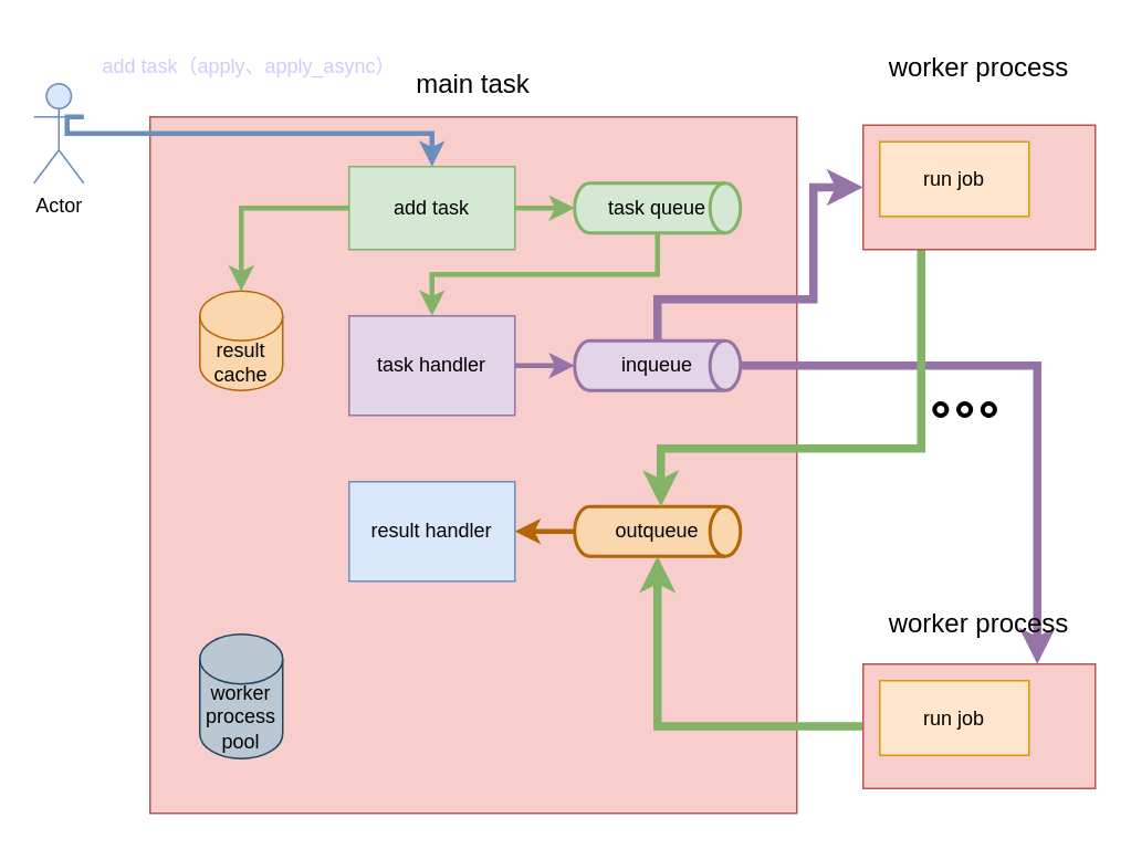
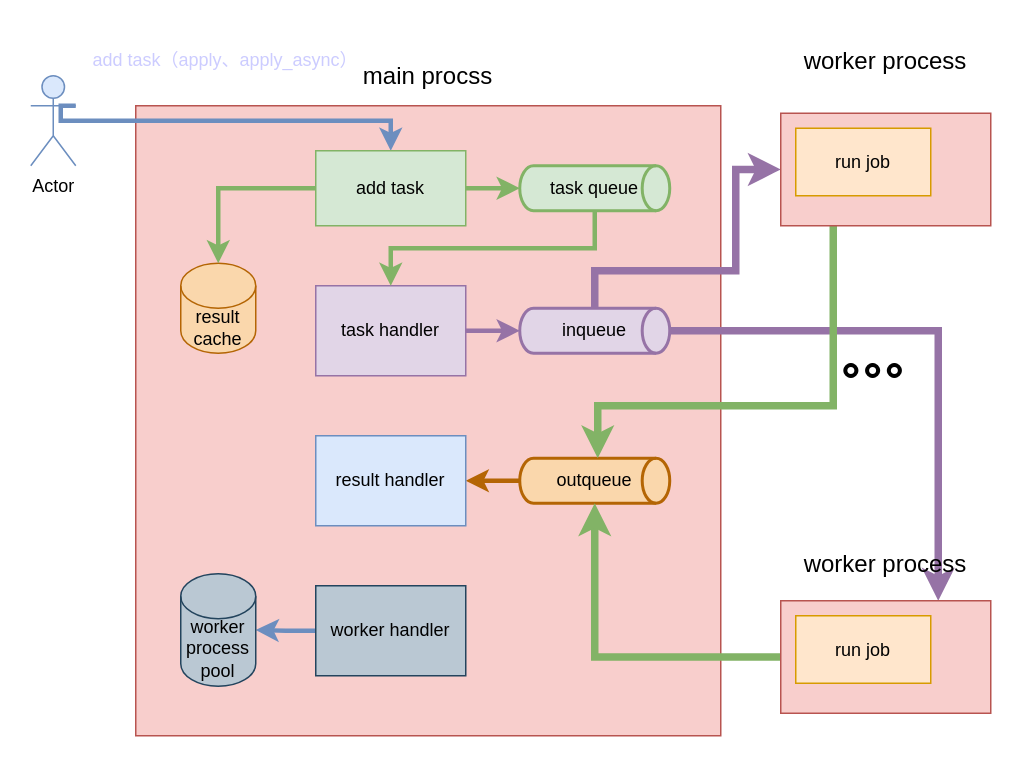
  <mxCell id="0" />
  <mxCell id="1" parent="0" />
  <mxCell id="2" value="" style="rounded=0;whiteSpace=wrap;html=1;fillColor=#f8cecc;strokeColor=#b85450;" vertex="1" parent="1"><mxGeometry x="90" y="70" width="390" height="420" as="geometry" /></mxCell>
- <mxCell id="3" value="&lt;font style=&quot;font-size: 16px&quot;&gt;main task&lt;/font&gt;" style="text;html=1;strokeColor=none;fillColor=none;align=center;verticalAlign=middle;whiteSpace=wrap;rounded=0;dashed=1;" vertex="1" parent="1"><mxGeometry x="230" y="40" width="110" height="20" as="geometry" /></mxCell>
+ <mxCell id="3" value="&lt;font style=&quot;font-size: 16px&quot;&gt;main procss&lt;/font&gt;" style="text;html=1;strokeColor=none;fillColor=none;align=center;verticalAlign=middle;whiteSpace=wrap;rounded=0;dashed=1;" vertex="1" parent="1"><mxGeometry x="230" y="40" width="110" height="20" as="geometry" /></mxCell>
  <mxCell id="4" style="edgeStyle=orthogonalEdgeStyle;rounded=0;orthogonalLoop=1;jettySize=auto;html=1;exitX=1;exitY=0.333;exitDx=0;exitDy=0;exitPerimeter=0;fillColor=#dae8fc;strokeColor=#6c8ebf;strokeWidth=3;" edge="1" parent="1" source="5" target="23"><mxGeometry relative="1" as="geometry"><mxPoint x="350" y="150" as="targetPoint" /><Array as="points"><mxPoint x="40" y="80" /><mxPoint x="260" y="80" /></Array></mxGeometry></mxCell>
  <mxCell id="5" value="Actor" style="shape=umlActor;verticalLabelPosition=bottom;verticalAlign=top;html=1;outlineConnect=0;fillColor=#dae8fc;strokeColor=#6c8ebf;" vertex="1" parent="1"><mxGeometry x="20" y="50" width="30" height="60" as="geometry" /></mxCell>
  <mxCell id="6" value="&lt;font color=&quot;#ccccff&quot;&gt;add task（apply、apply_async）&lt;/font&gt;" style="text;html=1;align=center;verticalAlign=middle;whiteSpace=wrap;rounded=0;" vertex="1" parent="1"><mxGeometry x="50" y="20" width="200" height="40" as="geometry" /></mxCell>
  <mxCell id="7" value="result cache" style="shape=cylinder3;whiteSpace=wrap;html=1;boundedLbl=1;backgroundOutline=1;size=15;fillColor=#fad7ac;strokeColor=#b46504;" vertex="1" parent="1"><mxGeometry x="120" y="175" width="50" height="60" as="geometry" /></mxCell>
  <mxCell id="8" style="edgeStyle=orthogonalEdgeStyle;rounded=0;orthogonalLoop=1;jettySize=auto;html=1;strokeWidth=3;strokeColor=#9673A6;" edge="1" parent="1" source="9" target="14"><mxGeometry relative="1" as="geometry" /></mxCell>
  <mxCell id="9" value="task handler" style="rounded=0;whiteSpace=wrap;html=1;fillColor=#e1d5e7;strokeColor=#9673a6;" vertex="1" parent="1"><mxGeometry x="210" y="190" width="100" height="60" as="geometry" /></mxCell>
  <mxCell id="10" style="edgeStyle=orthogonalEdgeStyle;rounded=0;orthogonalLoop=1;jettySize=auto;html=1;exitX=0.5;exitY=1;exitDx=0;exitDy=0;exitPerimeter=0;strokeWidth=3;strokeColor=#82B366;" edge="1" parent="1" source="11" target="9"><mxGeometry relative="1" as="geometry" /></mxCell>
  <mxCell id="11" value="task queue" style="strokeWidth=2;html=1;shape=mxgraph.flowchart.direct_data;whiteSpace=wrap;fillColor=#d5e8d4;strokeColor=#82B366;" vertex="1" parent="1"><mxGeometry x="346" y="110" width="100" height="30" as="geometry" /></mxCell>
  <mxCell id="12" style="edgeStyle=orthogonalEdgeStyle;rounded=0;orthogonalLoop=1;jettySize=auto;html=1;exitX=0.5;exitY=0;exitDx=0;exitDy=0;exitPerimeter=0;entryX=0;entryY=0.5;entryDx=0;entryDy=0;fillColor=#e1d5e7;strokeWidth=5;strokeColor=#9673A6;" edge="1" parent="1" source="14" target="25"><mxGeometry relative="1" as="geometry"><Array as="points"><mxPoint x="396" y="180" /><mxPoint x="490" y="180" /><mxPoint x="490" y="113" /></Array></mxGeometry></mxCell>
  <mxCell id="13" style="edgeStyle=orthogonalEdgeStyle;rounded=0;orthogonalLoop=1;jettySize=auto;html=1;exitX=1;exitY=0.5;exitDx=0;exitDy=0;exitPerimeter=0;entryX=0.75;entryY=0;entryDx=0;entryDy=0;fillColor=#e1d5e7;strokeColor=#9673a6;strokeWidth=5;" edge="1" parent="1" source="14" target="29"><mxGeometry relative="1" as="geometry" /></mxCell>
  <mxCell id="14" value="inqueue" style="strokeWidth=2;html=1;shape=mxgraph.flowchart.direct_data;whiteSpace=wrap;fillColor=#e1d5e7;strokeColor=#9673a6;" vertex="1" parent="1"><mxGeometry x="346" y="205" width="100" height="30" as="geometry" /></mxCell>
  <mxCell id="15" style="edgeStyle=orthogonalEdgeStyle;rounded=0;orthogonalLoop=1;jettySize=auto;html=1;exitX=0;exitY=0.5;exitDx=0;exitDy=0;exitPerimeter=0;strokeColor=#B46504;strokeWidth=3;" edge="1" parent="1" source="16" target="20"><mxGeometry relative="1" as="geometry" /></mxCell>
  <mxCell id="16" value="outqueue" style="strokeWidth=2;html=1;shape=mxgraph.flowchart.direct_data;whiteSpace=wrap;fillColor=#fad7ac;strokeColor=#B46504;" vertex="1" parent="1"><mxGeometry x="346" y="305" width="100" height="30" as="geometry" /></mxCell>
+ <mxCell id="17" style="edgeStyle=orthogonalEdgeStyle;rounded=0;orthogonalLoop=1;jettySize=auto;html=1;exitX=0;exitY=0.5;exitDx=0;exitDy=0;entryX=1;entryY=0.5;entryDx=0;entryDy=0;entryPerimeter=0;fontColor=#CCCCFF;strokeColor=#6C8EBF;strokeWidth=3;" edge="1" parent="1" source="18" target="19"><mxGeometry relative="1" as="geometry" /></mxCell>
+ <mxCell id="18" value="worker handler" style="rounded=0;whiteSpace=wrap;html=1;fillColor=#bac8d3;strokeColor=#23445D;" vertex="1" parent="1"><mxGeometry x="210" y="390" width="100" height="60" as="geometry" /></mxCell>
  <mxCell id="19" value="worker process pool" style="shape=cylinder3;whiteSpace=wrap;html=1;boundedLbl=1;backgroundOutline=1;size=15;fillColor=#bac8d3;strokeColor=#23445d;" vertex="1" parent="1"><mxGeometry x="120" y="382" width="50" height="75" as="geometry" /></mxCell>
  <mxCell id="20" value="result handler" style="rounded=0;whiteSpace=wrap;html=1;fillColor=#dae8fc;strokeColor=#6C8EBF;" vertex="1" parent="1"><mxGeometry x="210" y="290" width="100" height="60" as="geometry" /></mxCell>
  <mxCell id="21" style="edgeStyle=orthogonalEdgeStyle;rounded=0;orthogonalLoop=1;jettySize=auto;html=1;exitX=1;exitY=0.5;exitDx=0;exitDy=0;strokeWidth=3;strokeColor=#82B366;" edge="1" parent="1" source="23" target="11"><mxGeometry relative="1" as="geometry" /></mxCell>
  <mxCell id="22" style="edgeStyle=orthogonalEdgeStyle;rounded=0;orthogonalLoop=1;jettySize=auto;html=1;exitX=0;exitY=0.5;exitDx=0;exitDy=0;strokeWidth=3;strokeColor=#82B366;" edge="1" parent="1" source="23" target="7"><mxGeometry relative="1" as="geometry" /></mxCell>
  <mxCell id="23" value="add task" style="rounded=0;whiteSpace=wrap;html=1;fillColor=#d5e8d4;strokeColor=#82b366;" vertex="1" parent="1"><mxGeometry x="210" y="100" width="100" height="50" as="geometry" /></mxCell>
  <mxCell id="24" style="edgeStyle=orthogonalEdgeStyle;rounded=0;orthogonalLoop=1;jettySize=auto;html=1;exitX=0.25;exitY=1;exitDx=0;exitDy=0;fillColor=#d5e8d4;strokeColor=#82b366;strokeWidth=5;" edge="1" parent="1" source="25" target="16"><mxGeometry relative="1" as="geometry"><mxPoint x="398" y="280" as="targetPoint" /><Array as="points"><mxPoint x="555" y="270" /><mxPoint x="398" y="270" /></Array></mxGeometry></mxCell>
  <mxCell id="25" value="" style="rounded=0;whiteSpace=wrap;html=1;fillColor=#f8cecc;strokeColor=#b85450;" vertex="1" parent="1"><mxGeometry x="520" y="75" width="140" height="75" as="geometry" /></mxCell>
  <mxCell id="26" value="run job" style="rounded=0;whiteSpace=wrap;html=1;fillColor=#ffe6cc;strokeColor=#d79b00;" vertex="1" parent="1"><mxGeometry x="530" y="85" width="90" height="45" as="geometry" /></mxCell>
  <mxCell id="27" value="&lt;b&gt;&lt;font style=&quot;font-size: 29px&quot;&gt;。。。&lt;/font&gt;&lt;/b&gt;" style="text;html=1;strokeColor=none;fillColor=none;align=center;verticalAlign=middle;whiteSpace=wrap;rounded=0;" vertex="1" parent="1"><mxGeometry x="570" y="230" width="40" height="20" as="geometry" /></mxCell>
  <mxCell id="28" style="edgeStyle=orthogonalEdgeStyle;rounded=0;orthogonalLoop=1;jettySize=auto;html=1;exitX=0;exitY=0.5;exitDx=0;exitDy=0;fillColor=#d5e8d4;strokeColor=#82b366;strokeWidth=5;" edge="1" parent="1" source="29" target="16"><mxGeometry relative="1" as="geometry" /></mxCell>
  <mxCell id="29" value="" style="rounded=0;whiteSpace=wrap;html=1;fillColor=#f8cecc;strokeColor=#b85450;" vertex="1" parent="1"><mxGeometry x="520" y="400" width="140" height="75" as="geometry" /></mxCell>
  <mxCell id="30" value="&lt;font style=&quot;font-size: 16px&quot;&gt;worker process&lt;/font&gt;" style="text;html=1;strokeColor=none;fillColor=none;align=center;verticalAlign=middle;whiteSpace=wrap;rounded=0;" vertex="1" parent="1"><mxGeometry x="520" y="365" width="140" height="20" as="geometry" /></mxCell>
  <mxCell id="31" value="run job" style="rounded=0;whiteSpace=wrap;html=1;fillColor=#ffe6cc;strokeColor=#d79b00;" vertex="1" parent="1"><mxGeometry x="530" y="410" width="90" height="45" as="geometry" /></mxCell>
  <mxCell id="32" value="&lt;font style=&quot;font-size: 16px&quot;&gt;worker process&lt;/font&gt;" style="text;html=1;strokeColor=none;fillColor=none;align=center;verticalAlign=middle;whiteSpace=wrap;rounded=0;" vertex="1" parent="1"><mxGeometry x="520" y="30" width="140" height="20" as="geometry" /></mxCell>
